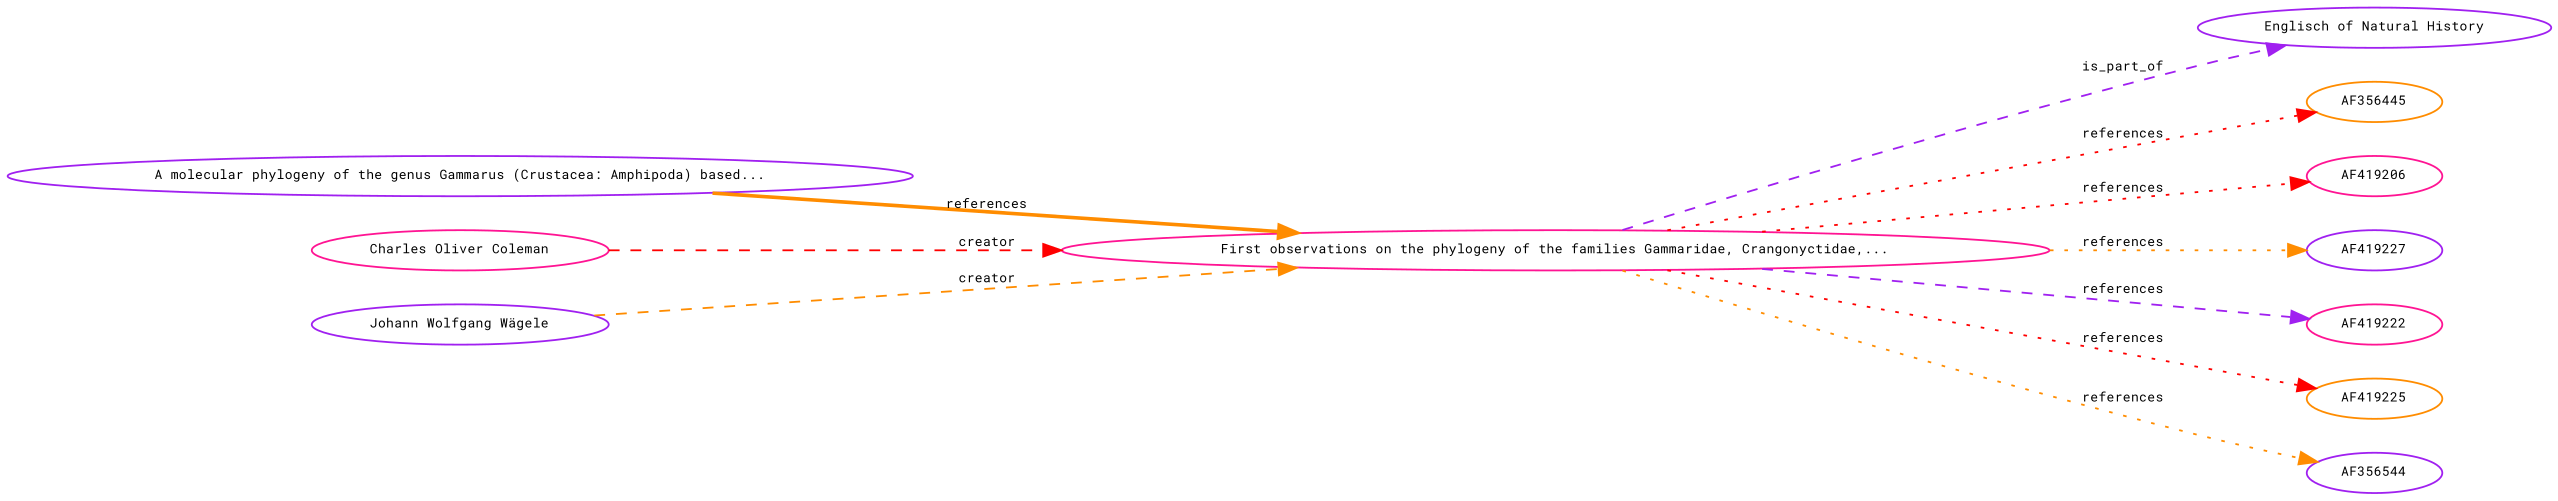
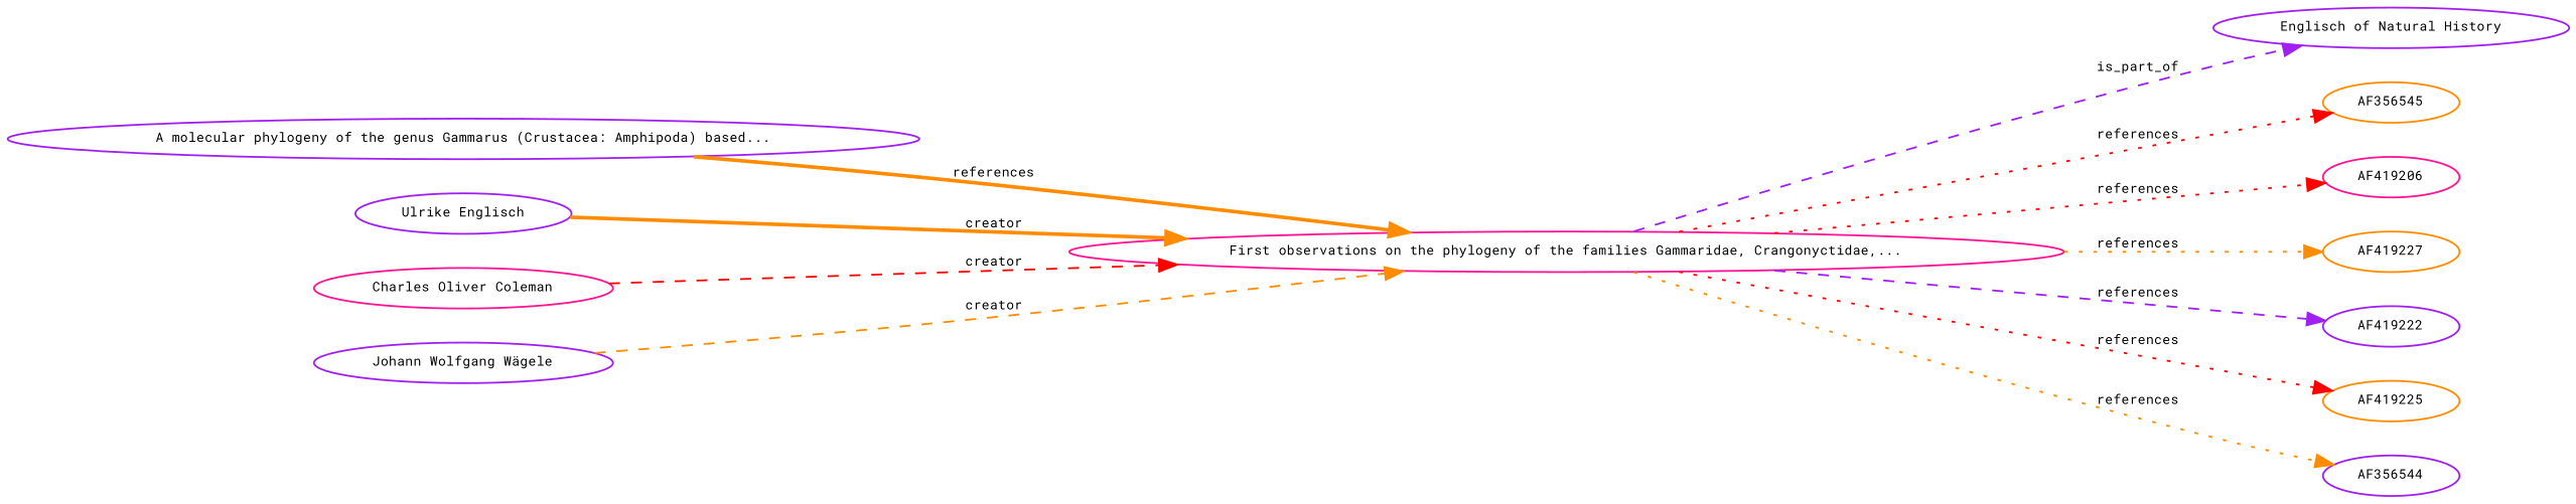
  digraph {
    fontname="Roboto Mono"
    rankdir=LR
    node [color=purple fontname="Roboto Mono" fontsize=7]
    edge [color=darkorange fontname="Roboto Mono" fontsize=7 style=dotted]
    n1 [color=deeppink height=0.27433100247 label="First observations on the phylogeny of the families Gammaridae, Crangonyctidae,..." width=0.27433100247]
    n2 [height=0.27433100247 label="Englisch of Natural History" width=0.27433100247]
-   n3 [color=darkorange height=0.27433100247 label=AF356445 width=0.27433100247]
+   n3 [color=darkorange height=0.27433100247 label=AF356545 width=0.27433100247]
    n4 [color=deeppink height=0.27433100247 label=AF419206 width=0.27433100247]
-   n5 [height=0.27433100247 label=AF419227 width=0.27433100247]
-   n6 [color=deeppink height=0.27433100247 label=AF419222 width=0.27433100247]
+   n5 [color=darkorange height=0.27433100247 label=AF419227 width=0.27433100247]
+   n6 [height=0.27433100247 label=AF419222 width=0.27433100247]
    n7 [color=darkorange height=0.27433100247 label=AF419225 width=0.27433100247]
    n8 [height=0.27433100247 label=AF356544 width=0.27433100247]
    n9 [height=0.27433100247 label="A molecular phylogeny of the genus Gammarus (Crustacea: Amphipoda) based..." width=0.27433100247]
+   n10 [height=0.27433100247 label="Ulrike Englisch" width=0.27433100247]
    n11 [color=deeppink height=0.27433100247 label="Charles Oliver Coleman" width=0.27433100247]
    n12 [height=0.27433100247 label="Johann Wolfgang Wägele" width=0.27433100247]
    n1 -> n2 [color=purple label=is_part_of style=dashed]
    n1 -> n3 [color=red label=references]
    n1 -> n4 [color=red label=references]
    n1 -> n5 [label=references]
    n1 -> n6 [color=purple label=references style=dashed]
    n1 -> n7 [color=red label=references]
    n1 -> n8 [label=references]
    n9 -> n1 [label=references style=bold]
+   n10 -> n1 [label=creator style=bold]
    n11 -> n1 [color=red label=creator style=dashed]
    n12 -> n1 [label=creator style=dashed]
  }
